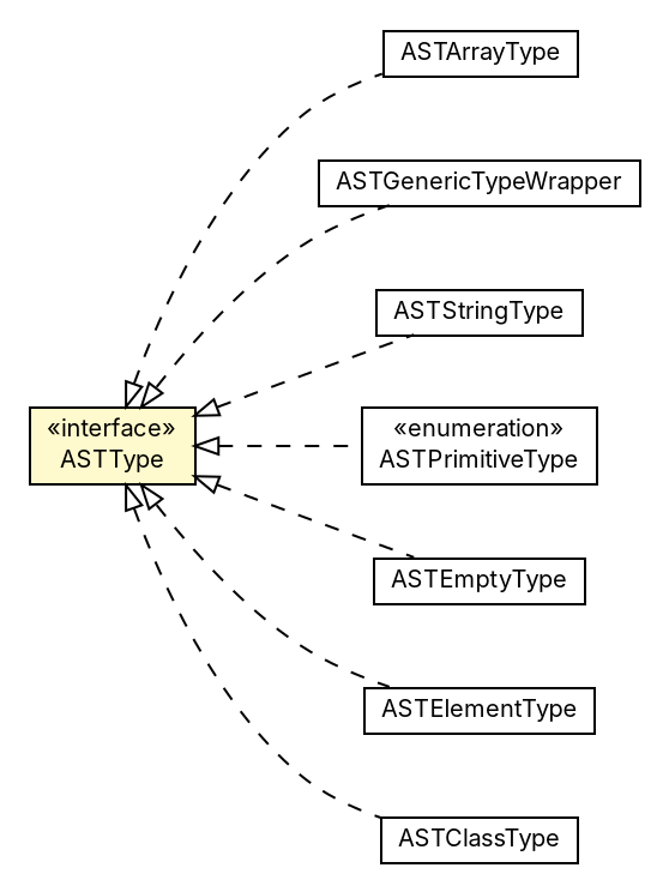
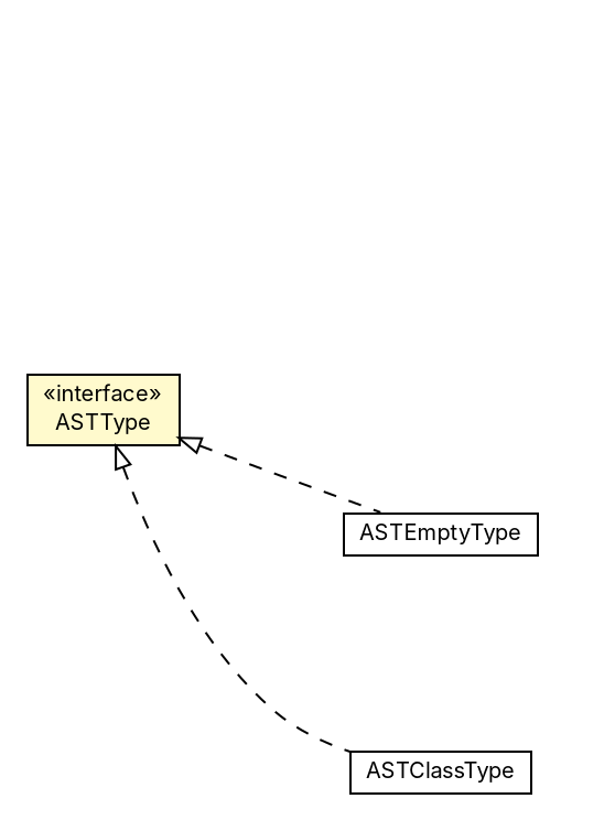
  digraph {
    fontname=Inter
    nodesep=0.25
    rankdir=LR
    ranksep=0.5
    node [fontcolor=black fontname=Inter fontsize=10.0 shape=plaintext]
    edge [arrowtail=empty dir=back fontname=Inter fontsize=10 headport=p labelfontname=Helvetica labelfontsize=10 style=dashed tailport=p]
-   n1 [label=<<table title="org.androidtransfuse.adapter.ASTArrayType" border="0" cellborder="1" cellspacing="0" cellpadding="2" port="p" href="./ASTArrayType.html"> 		<tr><td><table border="0" cellspacing="0" cellpadding="1"> <tr><td align="center" balign="center"> ASTArrayType </td></tr> 		</table></td></tr> 		</table>>]
-   n2 [label=<<table title="org.androidtransfuse.adapter.ASTGenericTypeWrapper" border="0" cellborder="1" cellspacing="0" cellpadding="2" port="p" href="./ASTGenericTypeWrapper.html"> 		<tr><td><table border="0" cellspacing="0" cellpadding="1"> <tr><td align="center" balign="center"> ASTGenericTypeWrapper </td></tr> 		</table></td></tr> 		</table>>]
    n3 [label=<<table title="org.androidtransfuse.adapter.ASTType" border="0" cellborder="1" cellspacing="0" cellpadding="2" port="p" bgcolor="lemonChiffon" href="./ASTType.html"> 		<tr><td><table border="0" cellspacing="0" cellpadding="1"> <tr><td align="center" balign="center"> &#171;interface&#187; </td></tr> <tr><td align="center" balign="center"> ASTType </td></tr> 		</table></td></tr> 		</table>>]
-   n4 [label=<<table title="org.androidtransfuse.adapter.ASTStringType" border="0" cellborder="1" cellspacing="0" cellpadding="2" port="p" href="./ASTStringType.html"> 		<tr><td><table border="0" cellspacing="0" cellpadding="1"> <tr><td align="center" balign="center"> ASTStringType </td></tr> 		</table></td></tr> 		</table>>]
-   n5 [label=<<table title="org.androidtransfuse.adapter.ASTPrimitiveType" border="0" cellborder="1" cellspacing="0" cellpadding="2" port="p" href="./ASTPrimitiveType.html"> 		<tr><td><table border="0" cellspacing="0" cellpadding="1"> <tr><td align="center" balign="center"> &#171;enumeration&#187; </td></tr> <tr><td align="center" balign="center"> ASTPrimitiveType </td></tr> 		</table></td></tr> 		</table>>]
    n6 [label=<<table title="org.androidtransfuse.adapter.ASTEmptyType" border="0" cellborder="1" cellspacing="0" cellpadding="2" port="p" href="./ASTEmptyType.html"> 		<tr><td><table border="0" cellspacing="0" cellpadding="1"> <tr><td align="center" balign="center"> ASTEmptyType </td></tr> 		</table></td></tr> 		</table>>]
-   n7 [label=<<table title="org.androidtransfuse.adapter.element.ASTElementType" border="0" cellborder="1" cellspacing="0" cellpadding="2" port="p" href="./element/ASTElementType.html"> 		<tr><td><table border="0" cellspacing="0" cellpadding="1"> <tr><td align="center" balign="center"> ASTElementType </td></tr> 		</table></td></tr> 		</table>>]
    n8 [label=<<table title="org.androidtransfuse.adapter.classes.ASTClassType" border="0" cellborder="1" cellspacing="0" cellpadding="2" port="p" href="./classes/ASTClassType.html"> 		<tr><td><table border="0" cellspacing="0" cellpadding="1"> <tr><td align="center" balign="center"> ASTClassType </td></tr> 		</table></td></tr> 		</table>>]
-   n3 -> n1
-   n3 -> n2
-   n3 -> n4
-   n3 -> n5
    n3 -> n6
-   n3 -> n7
    n3 -> n8
  }
